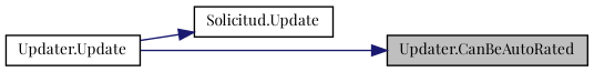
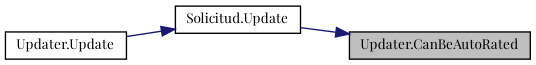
  digraph {
    fontname="Playfair Display"
    rankdir=RL
    node [color=black fillcolor=white fontname="Playfair Display" fontsize=10 shape=record style=filled]
    edge [color=midnightblue dir=back fontname="Playfair Display" fontsize=10 labelfontname=Helvetica labelfontsize=10 style=solid]
    n1 [fillcolor=grey75 fontcolor=black height=0.2 label="Updater.CanBeAutoRated" width=0.4]
    n2 [height=0.2 label="Solicitud.Update" width=0.4]
    n3 [height=0.2 label="Updater.Update" width=0.4]
-   n1 -> n3
+   n1 -> n2
    n2 -> n3
  }
